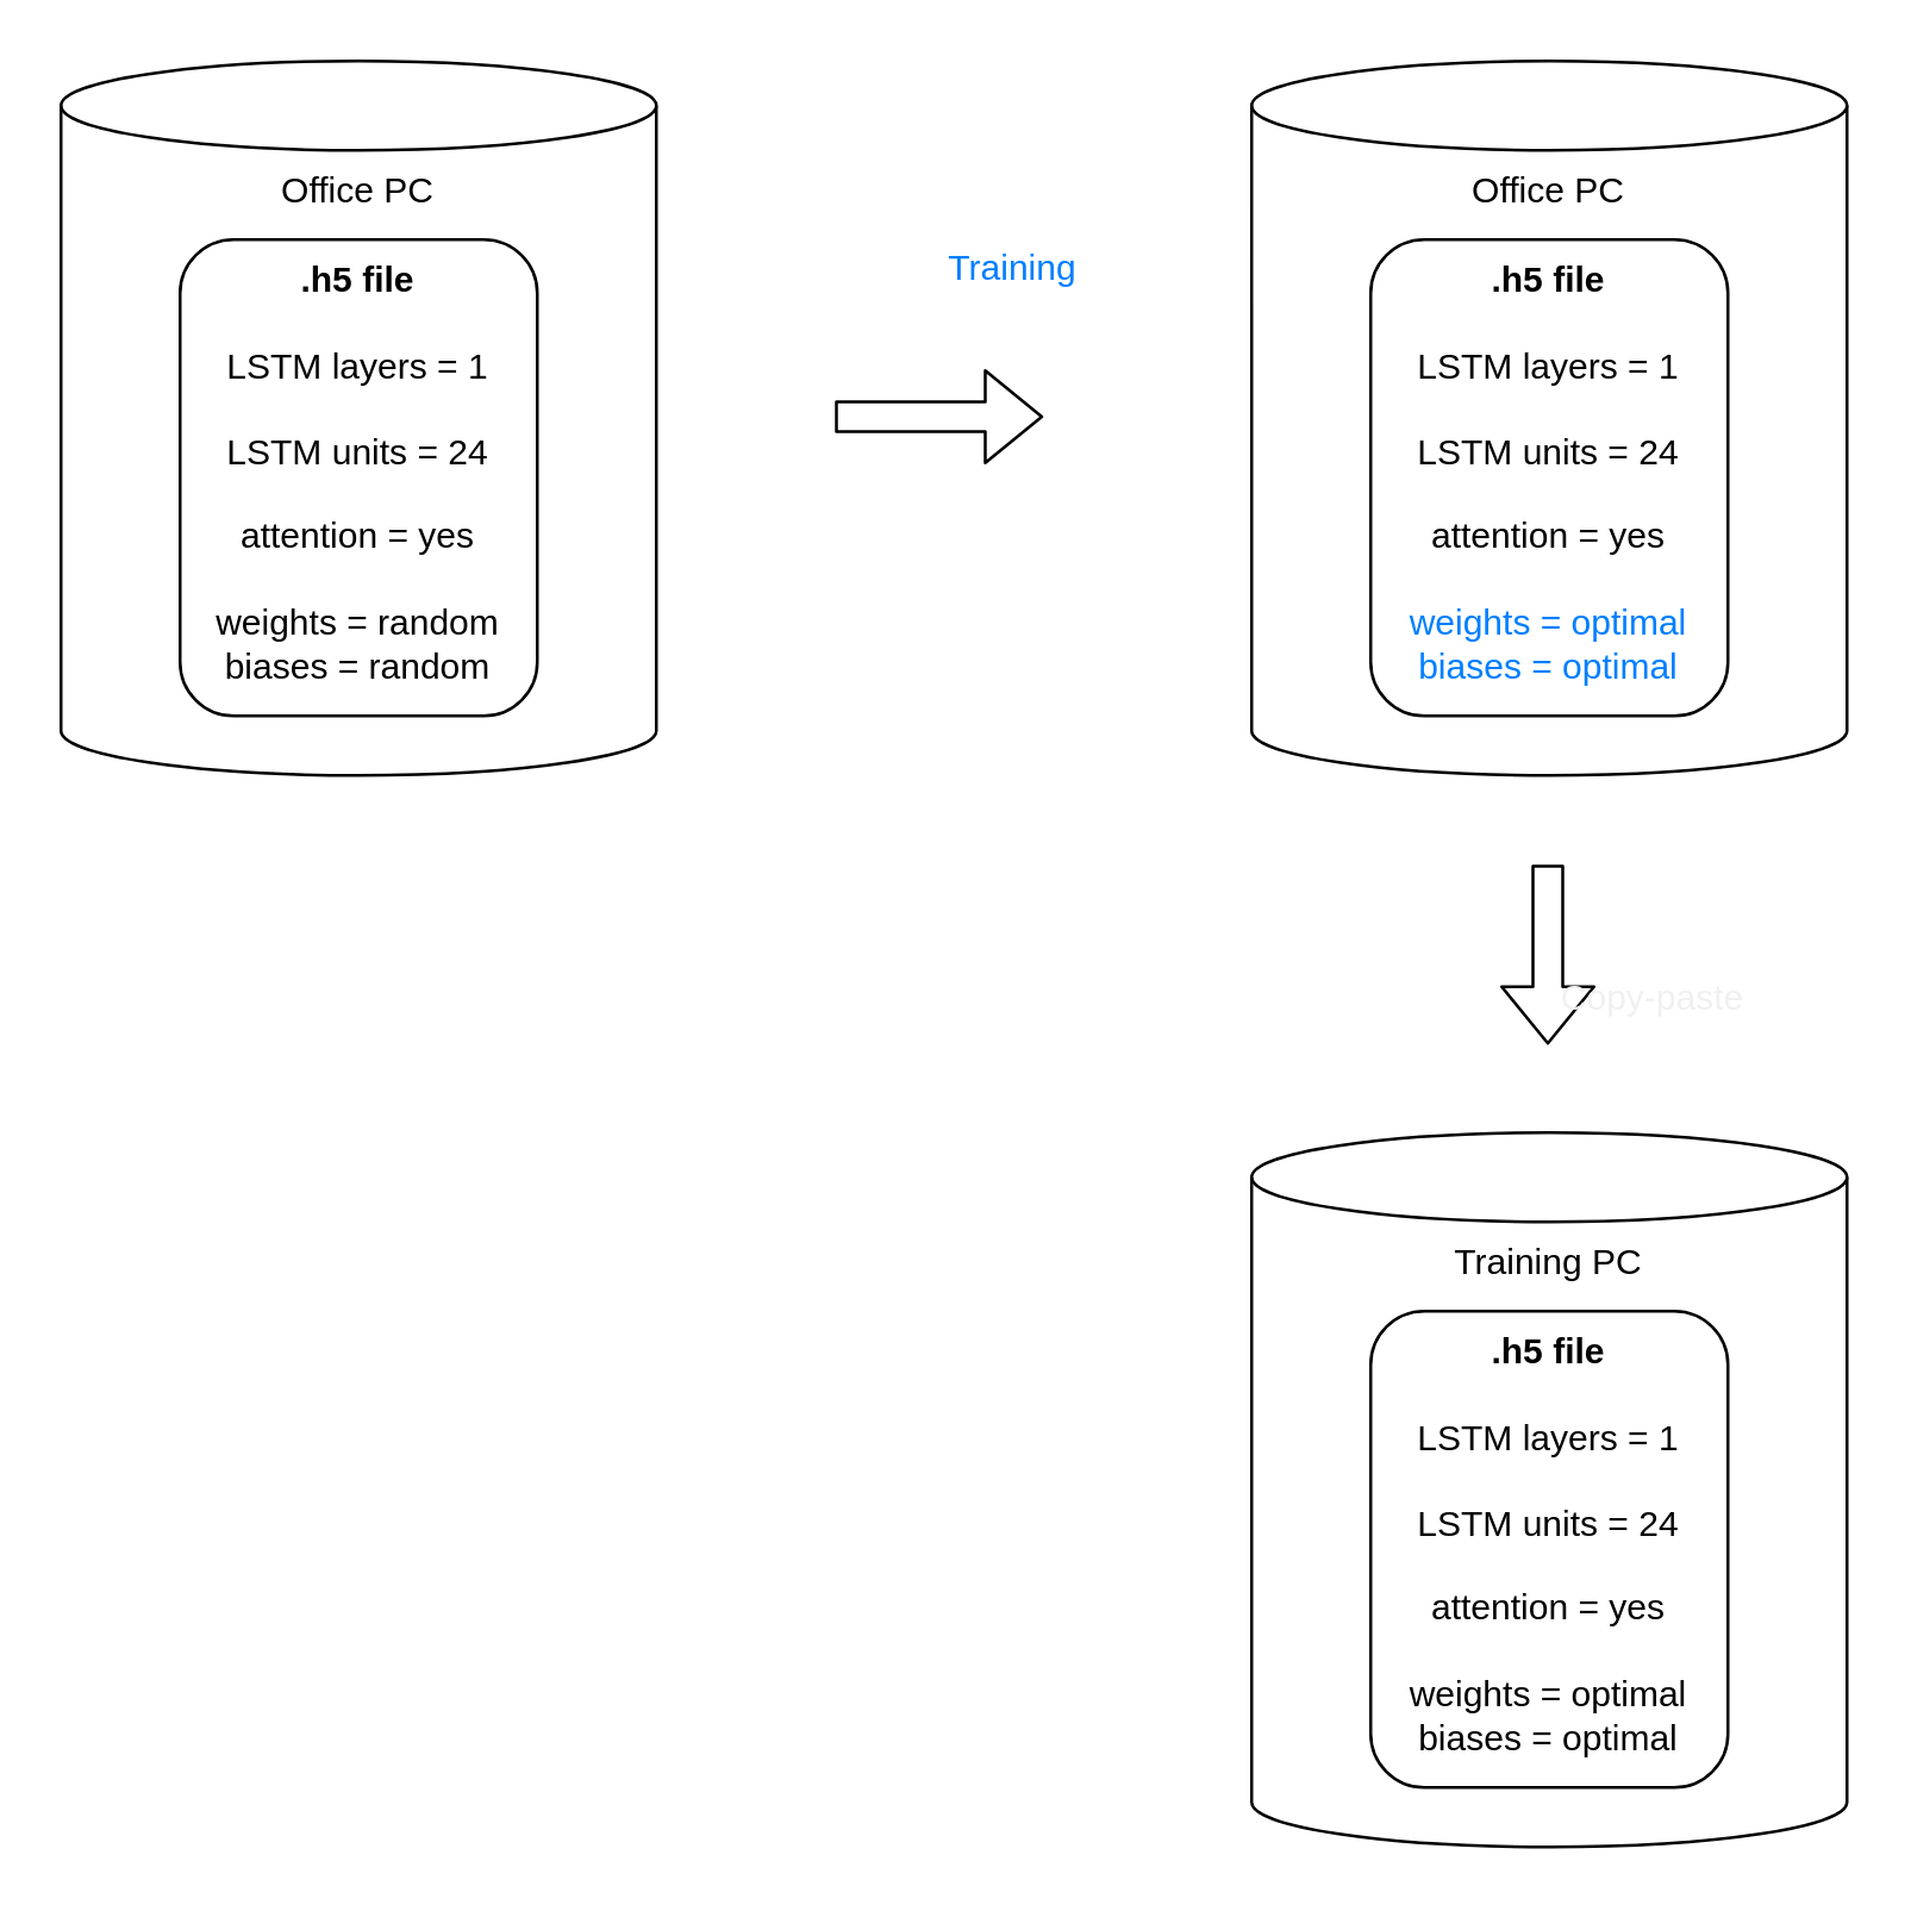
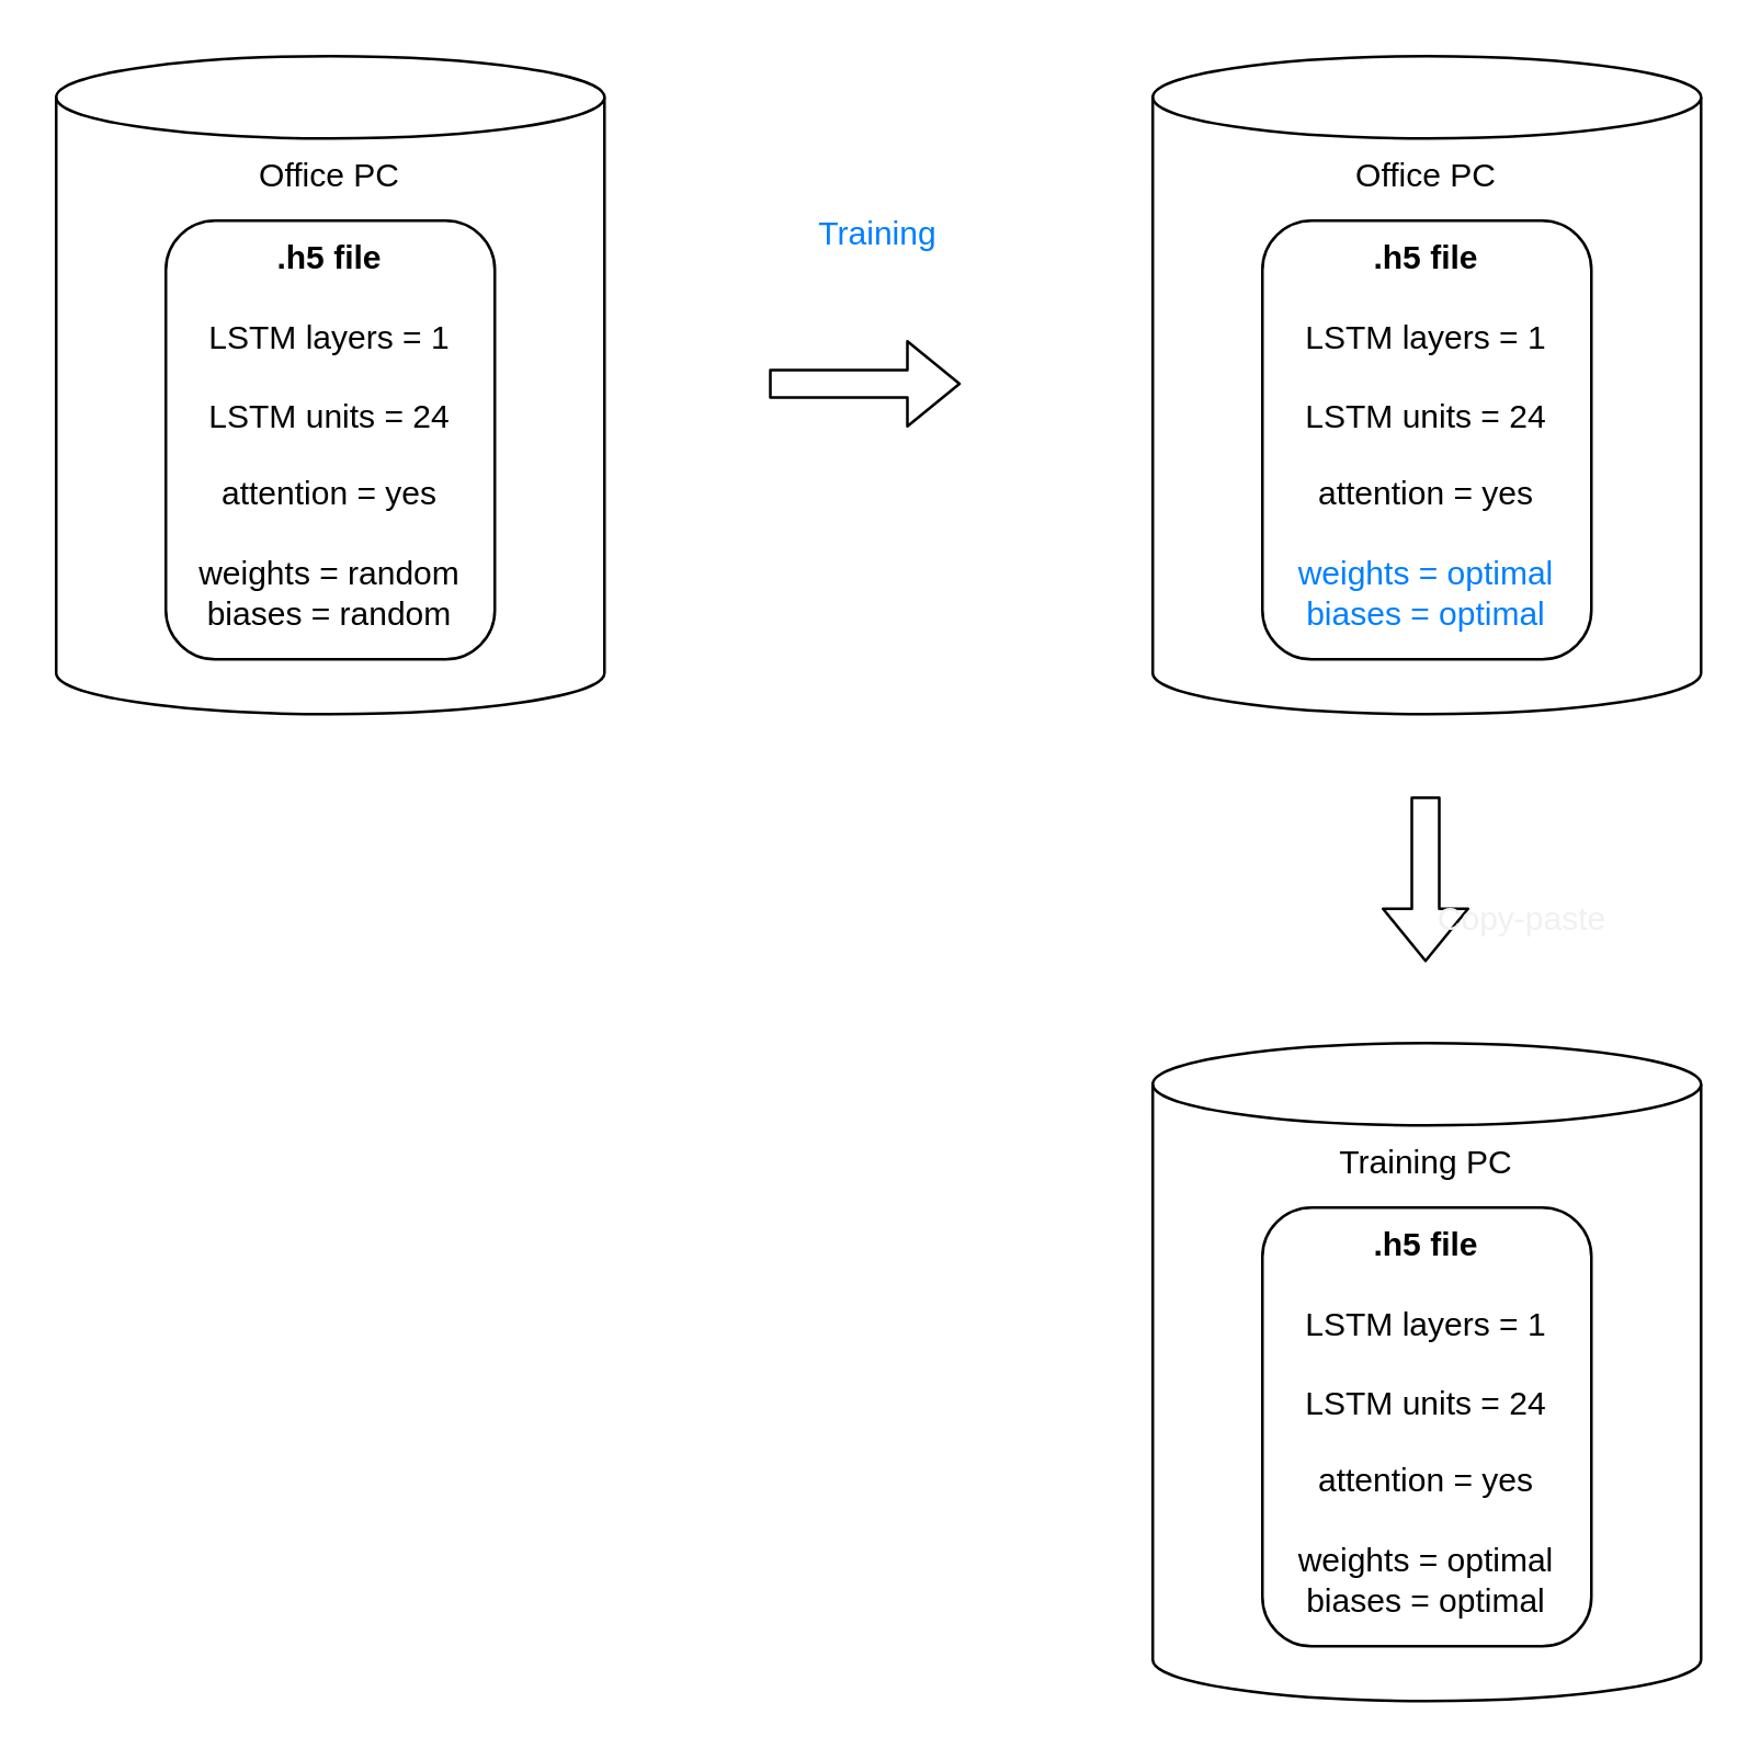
  <mxCell id="0" />
  <mxCell id="1" parent="0" />
  <mxCell id="2" value="Office PC" style="shape=cylinder3;whiteSpace=wrap;html=1;boundedLbl=1;backgroundOutline=1;size=15;verticalAlign=top;" vertex="1" parent="1"><mxGeometry x="20" y="20" width="200" height="240" as="geometry" /></mxCell>
  <mxCell id="3" value="&lt;b&gt;.h5 file&lt;/b&gt;&lt;br&gt;&lt;br&gt;LSTM layers = 1&lt;br&gt;&lt;br&gt;LSTM units = 24&lt;br&gt;&lt;br&gt;attention = yes&lt;br&gt;&lt;br&gt;weights = random&lt;br&gt;biases = random" style="rounded=1;whiteSpace=wrap;html=1;align=center;verticalAlign=top;" vertex="1" parent="1"><mxGeometry x="60" y="80" width="120" height="160" as="geometry" /></mxCell>
  <mxCell id="4" value="Office PC" style="shape=cylinder3;whiteSpace=wrap;html=1;boundedLbl=1;backgroundOutline=1;size=15;verticalAlign=top;" vertex="1" parent="1"><mxGeometry x="420" y="20" width="200" height="240" as="geometry" /></mxCell>
  <mxCell id="5" value="&lt;b&gt;.h5 file&lt;/b&gt;&lt;br&gt;&lt;br&gt;LSTM layers = 1&lt;br&gt;&lt;br&gt;LSTM units = 24&lt;br&gt;&lt;br&gt;attention = yes&lt;br&gt;&lt;br&gt;&lt;font color=&quot;#007fff&quot;&gt;weights = optimal&lt;br&gt;biases = optimal&lt;/font&gt;" style="rounded=1;whiteSpace=wrap;html=1;align=center;verticalAlign=top;" vertex="1" parent="1"><mxGeometry x="460" y="80" width="120" height="160" as="geometry" /></mxCell>
  <mxCell id="6" value="" style="shape=flexArrow;endArrow=classic;html=1;fontColor=#007FFF;" edge="1" parent="1"><mxGeometry width="50" height="50" relative="1" as="geometry"><mxPoint x="280" y="139.5" as="sourcePoint" /><mxPoint x="350" y="139.5" as="targetPoint" /></mxGeometry></mxCell>
- <mxCell id="7" value="Training" style="text;html=1;strokeColor=none;fillColor=none;align=center;verticalAlign=middle;whiteSpace=wrap;rounded=0;fontColor=#007FFF;" vertex="1" parent="1"><mxGeometry x="310" y="75" width="60" height="30" as="geometry" /></mxCell>
+ <mxCell id="7" value="Training" style="text;html=1;strokeColor=none;fillColor=none;align=center;verticalAlign=middle;whiteSpace=wrap;rounded=0;fontColor=#007FFF;" vertex="1" parent="1"><mxGeometry x="290" y="70" width="60" height="30" as="geometry" /></mxCell>
  <mxCell id="8" value="Training PC" style="shape=cylinder3;whiteSpace=wrap;html=1;boundedLbl=1;backgroundOutline=1;size=15;verticalAlign=top;" vertex="1" parent="1"><mxGeometry x="420" y="380" width="200" height="240" as="geometry" /></mxCell>
  <mxCell id="9" value="&lt;b&gt;.h5 file&lt;/b&gt;&lt;br&gt;&lt;br&gt;LSTM layers = 1&lt;br&gt;&lt;br&gt;LSTM units = 24&lt;br&gt;&lt;br&gt;attention = yes&lt;br&gt;&lt;br&gt;weights = optimal&lt;br&gt;biases = optimal" style="rounded=1;whiteSpace=wrap;html=1;align=center;verticalAlign=top;" vertex="1" parent="1"><mxGeometry x="460" y="440" width="120" height="160" as="geometry" /></mxCell>
  <mxCell id="10" value="" style="shape=flexArrow;endArrow=classic;html=1;fontColor=#007FFF;" edge="1" parent="1"><mxGeometry width="50" height="50" relative="1" as="geometry"><mxPoint x="519.5" y="290" as="sourcePoint" /><mxPoint x="519.5" y="350.5" as="targetPoint" /></mxGeometry></mxCell>
  <mxCell id="11" value="&lt;font color=&quot;#f0f0f0&quot;&gt;Copy-paste&lt;/font&gt;" style="text;html=1;strokeColor=none;fillColor=none;align=center;verticalAlign=middle;whiteSpace=wrap;rounded=0;fontColor=#007FFF;" vertex="1" parent="1"><mxGeometry x="520" y="320" width="70" height="30" as="geometry" /></mxCell>
